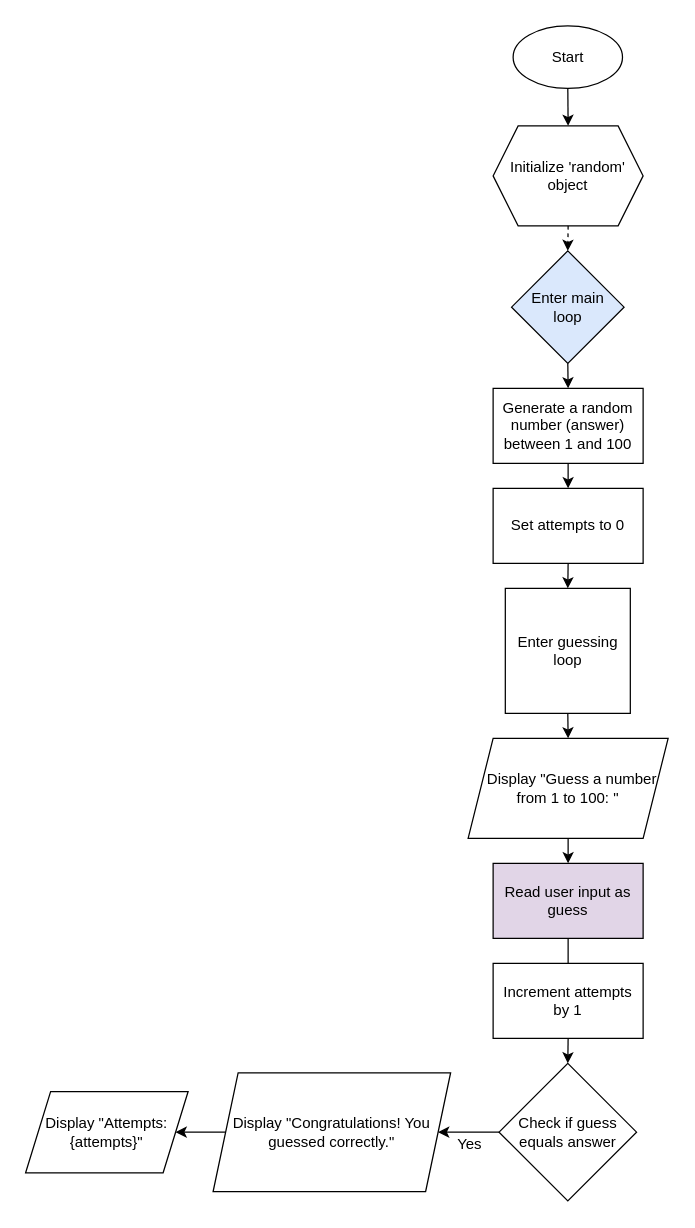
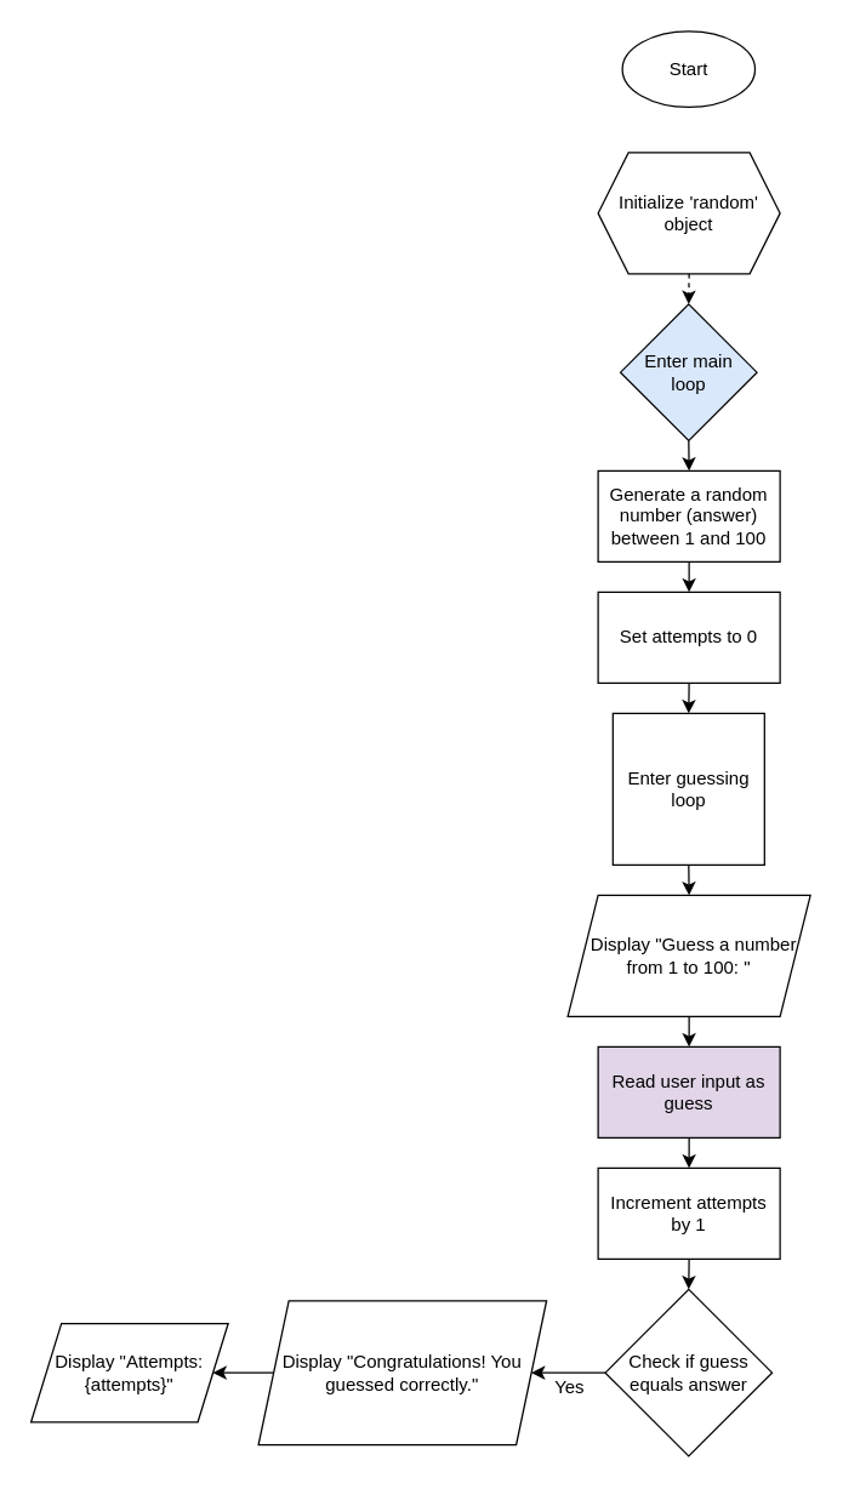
  <mxCell id="0" />
  <mxCell id="1" parent="0" />
  <mxCell id="2" value="Start" style="ellipse;whiteSpace=wrap;html=1;" vertex="1" parent="1"><mxGeometry x="410" y="20" width="87.5" height="50" as="geometry" /></mxCell>
  <mxCell id="3" value="Initialize 'random' object " style="shape=hexagon;perimeter=hexagonPerimeter2;whiteSpace=wrap;html=1;fixedSize=1;" vertex="1" parent="1"><mxGeometry x="394" y="100" width="120" height="80" as="geometry" /></mxCell>
- <mxCell id="4" value="" style="endArrow=classic;html=1;rounded=0;entryX=0.5;entryY=0;entryDx=0;entryDy=0;exitX=0.5;exitY=1;exitDx=0;exitDy=0;" edge="1" parent="1" source="2" target="3"><mxGeometry width="50" height="50" relative="1" as="geometry"><mxPoint x="440" y="90" as="sourcePoint" /><mxPoint x="490" y="40" as="targetPoint" /></mxGeometry></mxCell>
  <mxCell id="5" value="" style="endArrow=classic;html=1;rounded=0;entryX=0.5;entryY=0;entryDx=0;entryDy=0;exitX=0.5;exitY=1;exitDx=0;exitDy=0;dashed=1;" edge="1" parent="1" source="3" target="8"><mxGeometry width="50" height="50" relative="1" as="geometry"><mxPoint x="440" y="220" as="sourcePoint" /><mxPoint x="453.75" y="210" as="targetPoint" /></mxGeometry></mxCell>
  <mxCell id="6" value="" style="endArrow=classic;html=1;rounded=0;entryX=0.5;entryY=0;entryDx=0;entryDy=0;exitX=0.5;exitY=1;exitDx=0;exitDy=0;" edge="1" parent="1" source="8" target="9"><mxGeometry width="50" height="50" relative="1" as="geometry"><mxPoint x="453.75" y="309" as="sourcePoint" /><mxPoint x="453.75" y="329" as="targetPoint" /></mxGeometry></mxCell>
  <mxCell id="7" value="" style="endArrow=classic;html=1;rounded=0;entryX=0.5;entryY=0;entryDx=0;entryDy=0;exitX=0.5;exitY=1;exitDx=0;exitDy=0;" edge="1" parent="1" source="9" target="10"><mxGeometry width="50" height="50" relative="1" as="geometry"><mxPoint x="454" y="390" as="sourcePoint" /><mxPoint x="454" y="410" as="targetPoint" /></mxGeometry></mxCell>
  <mxCell id="8" value="Enter main&lt;br&gt;loop" style="rhombus;whiteSpace=wrap;html=1;fillColor=#dae8fc;" vertex="1" parent="1"><mxGeometry x="408.75" y="200" width="90" height="90" as="geometry" /></mxCell>
  <mxCell id="9" value="Generate a random number (answer) between 1 and 100" style="rounded=0;whiteSpace=wrap;html=1;" vertex="1" parent="1"><mxGeometry x="394" y="310" width="120" height="60" as="geometry" /></mxCell>
  <mxCell id="10" value="Set attempts to 0" style="rounded=0;whiteSpace=wrap;html=1;" vertex="1" parent="1"><mxGeometry x="394" y="390" width="120" height="60" as="geometry" /></mxCell>
  <mxCell id="11" value="Enter guessing loop" style="whiteSpace=wrap;html=1;rounded=0;" vertex="1" parent="1"><mxGeometry x="403.75" y="470" width="100" height="100" as="geometry" /></mxCell>
  <mxCell id="12" value="" style="endArrow=classic;html=1;rounded=0;entryX=0.5;entryY=0;entryDx=0;entryDy=0;exitX=0.5;exitY=1;exitDx=0;exitDy=0;" edge="1" parent="1" source="10" target="11"><mxGeometry width="50" height="50" relative="1" as="geometry"><mxPoint x="500" y="550" as="sourcePoint" /><mxPoint x="550" y="500" as="targetPoint" /></mxGeometry></mxCell>
  <mxCell id="13" value="&amp;nbsp; Display &quot;Guess a number from 1 to 100: &quot;" style="shape=parallelogram;perimeter=parallelogramPerimeter;whiteSpace=wrap;html=1;fixedSize=1;" vertex="1" parent="1"><mxGeometry x="374" y="590" width="160" height="80" as="geometry" /></mxCell>
  <mxCell id="14" value="" style="endArrow=classic;html=1;rounded=0;entryX=0.5;entryY=0;entryDx=0;entryDy=0;exitX=0.5;exitY=1;exitDx=0;exitDy=0;" edge="1" parent="1" source="11" target="13"><mxGeometry width="50" height="50" relative="1" as="geometry"><mxPoint x="464" y="480" as="sourcePoint" /><mxPoint x="464" y="500" as="targetPoint" /></mxGeometry></mxCell>
  <mxCell id="15" value="" style="endArrow=classic;html=1;rounded=0;entryX=0.5;entryY=0;entryDx=0;entryDy=0;exitX=0.5;exitY=1;exitDx=0;exitDy=0;" edge="1" parent="1" source="13" target="16"><mxGeometry width="50" height="50" relative="1" as="geometry"><mxPoint x="464" y="600" as="sourcePoint" /><mxPoint x="453.75" y="690" as="targetPoint" /></mxGeometry></mxCell>
  <mxCell id="16" value="&lt;div&gt;Read user input as guess&lt;/div&gt;" style="rounded=0;whiteSpace=wrap;html=1;fillColor=#e1d5e7;" vertex="1" parent="1"><mxGeometry x="394" y="690" width="120" height="60" as="geometry" /></mxCell>
  <mxCell id="17" value="Increment attempts by 1" style="rounded=0;whiteSpace=wrap;html=1;" vertex="1" parent="1"><mxGeometry x="394" y="770" width="120" height="60" as="geometry" /></mxCell>
- <mxCell id="18" value="" style="endArrow=none;html=1;rounded=0;entryX=0.5;entryY=0;entryDx=0;entryDy=0;exitX=0.5;exitY=1;exitDx=0;exitDy=0;" edge="1" parent="1" source="16" target="17"><mxGeometry width="50" height="50" relative="1" as="geometry"><mxPoint x="540" y="740" as="sourcePoint" /><mxPoint x="590" y="690" as="targetPoint" /></mxGeometry></mxCell>
+ <mxCell id="18" value="" style="endArrow=classic;html=1;rounded=0;entryX=0.5;entryY=0;entryDx=0;entryDy=0;exitX=0.5;exitY=1;exitDx=0;exitDy=0;" edge="1" parent="1" source="16" target="17"><mxGeometry width="50" height="50" relative="1" as="geometry"><mxPoint x="540" y="740" as="sourcePoint" /><mxPoint x="590" y="690" as="targetPoint" /></mxGeometry></mxCell>
  <mxCell id="19" value="Check if guess equals answer" style="rhombus;whiteSpace=wrap;html=1;" vertex="1" parent="1"><mxGeometry x="398.75" y="850" width="110" height="110" as="geometry" /></mxCell>
  <mxCell id="20" value="" style="endArrow=classic;html=1;rounded=0;entryX=0.5;entryY=0;entryDx=0;entryDy=0;exitX=0.5;exitY=1;exitDx=0;exitDy=0;" edge="1" parent="1" source="17" target="19"><mxGeometry width="50" height="50" relative="1" as="geometry"><mxPoint x="550" y="770" as="sourcePoint" /><mxPoint x="600" y="720" as="targetPoint" /></mxGeometry></mxCell>
  <mxCell id="21" value="" style="endArrow=classic;html=1;rounded=0;exitX=0;exitY=0.5;exitDx=0;exitDy=0;entryX=1;entryY=0.5;entryDx=0;entryDy=0;" edge="1" parent="1" source="19" target="23"><mxGeometry width="50" height="50" relative="1" as="geometry"><mxPoint x="550" y="760" as="sourcePoint" /><mxPoint x="350" y="905" as="targetPoint" /></mxGeometry></mxCell>
  <mxCell id="22" value="Yes" style="text;html=1;align=center;verticalAlign=middle;resizable=0;points=[];autosize=1;strokeColor=none;fillColor=none;" vertex="1" parent="1"><mxGeometry x="355" y="900" width="40" height="30" as="geometry" /></mxCell>
  <mxCell id="23" value="Display &quot;Congratulations! You guessed correctly.&quot;" style="shape=parallelogram;perimeter=parallelogramPerimeter;whiteSpace=wrap;html=1;fixedSize=1;" vertex="1" parent="1"><mxGeometry x="170" y="857.5" width="190" height="95" as="geometry" /></mxCell>
  <mxCell id="24" value="Display &quot;Attempts: {attempts}&quot;" style="shape=parallelogram;perimeter=parallelogramPerimeter;whiteSpace=wrap;html=1;fixedSize=1;" vertex="1" parent="1"><mxGeometry x="20" y="872.5" width="130" height="65" as="geometry" /></mxCell>
  <mxCell id="25" value="" style="endArrow=classic;html=1;rounded=0;entryX=1;entryY=0.5;entryDx=0;entryDy=0;exitX=0;exitY=0.5;exitDx=0;exitDy=0;" edge="1" parent="1" source="23" target="24"><mxGeometry width="50" height="50" relative="1" as="geometry"><mxPoint x="320" y="860" as="sourcePoint" /><mxPoint x="370" y="810" as="targetPoint" /></mxGeometry></mxCell>
